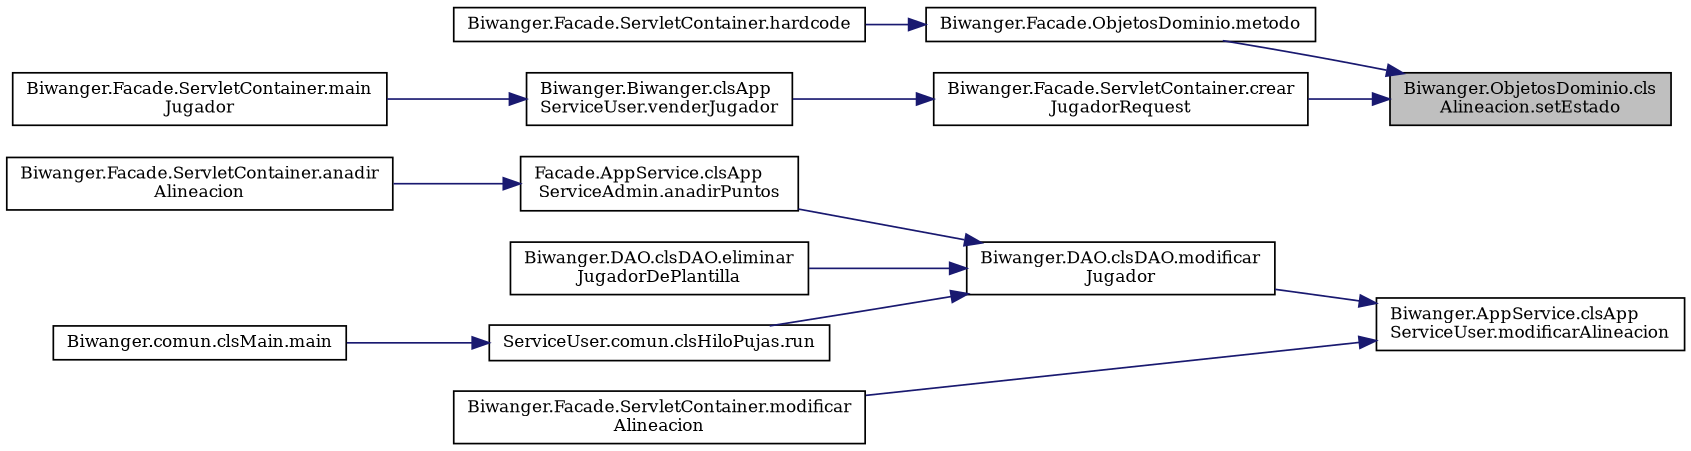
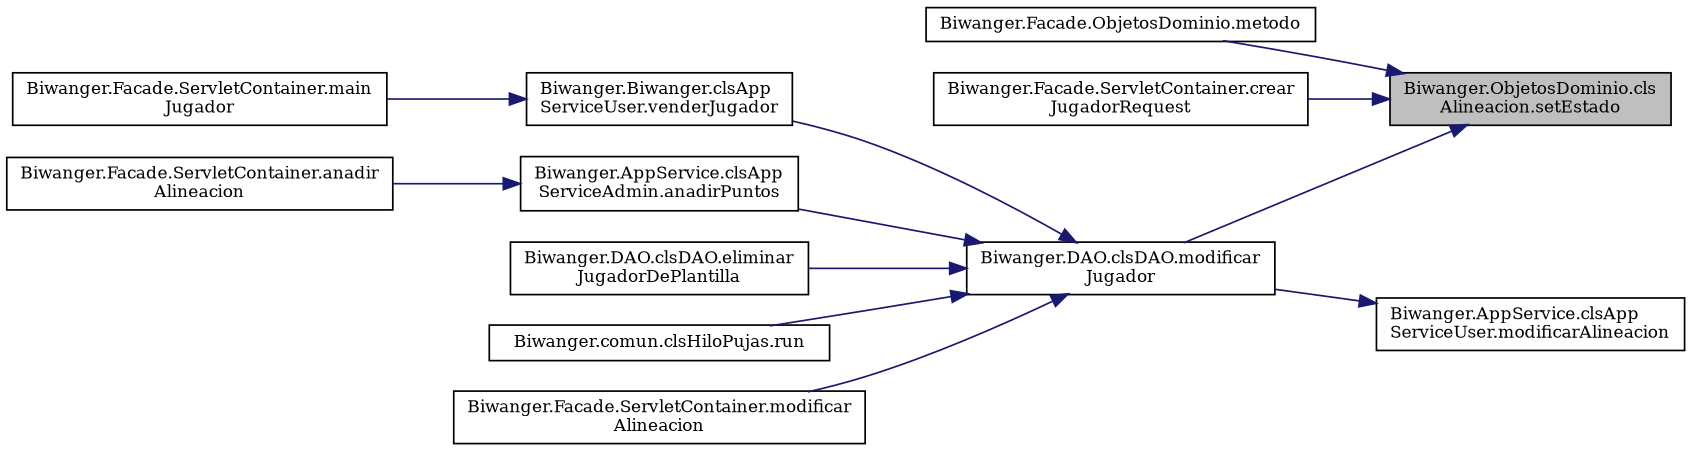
  digraph {
    fontname="DejaVu Serif"
    rankdir=RL
    node [color=black fillcolor=white fontname="DejaVu Serif" fontsize=10 shape=record style=filled]
    edge [color=midnightblue dir=back fontname="DejaVu Serif" fontsize=10 labelfontname=Helvetica labelfontsize=10 style=solid]
    n1 [fillcolor=grey75 fontcolor=black height=0.2 label="Biwanger.ObjetosDominio.cls\lAlineacion.setEstado" width=0.4]
    n2 [height=0.2 label="Biwanger.Facade.ServletContainer.crear\lJugadorRequest" width=0.4]
    n3 [height=0.2 label="Biwanger.Facade.ObjetosDominio.metodo" width=0.4]
    n4 [height=0.2 label="Biwanger.DAO.clsDAO.modificar\lJugador" width=0.4]
-   n5 [height=0.2 label="Biwanger.Facade.ServletContainer.hardcode" width=0.4]
-   n6 [height=0.2 label="Facade.AppService.clsApp\lServiceAdmin.anadirPuntos" width=0.4]
+   n6 [height=0.2 label="Biwanger.AppService.clsApp\lServiceAdmin.anadirPuntos" width=0.4]
    n7 [height=0.2 label="Biwanger.DAO.clsDAO.eliminar\lJugadorDePlantilla" width=0.4]
-   n8 [height=0.2 label="ServiceUser.comun.clsHiloPujas.run" width=0.4]
+   n8 [height=0.2 label="Biwanger.comun.clsHiloPujas.run" width=0.4]
    n9 [height=0.2 label="Biwanger.Biwanger.clsApp\lServiceUser.venderJugador" width=0.4]
    n10 [height=0.2 label="Biwanger.Facade.ServletContainer.anadir\lAlineacion" width=0.4]
    n11 [height=0.2 label="Biwanger.AppService.clsApp\lServiceUser.modificarAlineacion" width=0.4]
    n12 [height=0.2 label="Biwanger.Facade.ServletContainer.modificar\lAlineacion" width=0.4]
-   n13 [height=0.2 label="Biwanger.comun.clsMain.main" width=0.4]
    n14 [height=0.2 label="Biwanger.Facade.ServletContainer.main\lJugador" width=0.4]
    n1 -> n2
    n1 -> n3
-   n3 -> n5
+   n1 -> n4
    n4 -> n6
    n4 -> n7
    n4 -> n8
-   n2 -> n9
+   n4 -> n9
    n6 -> n10
-   n8 -> n13
    n9 -> n14
    n11 -> n4
-   n11 -> n12
+   n4 -> n12
  }
